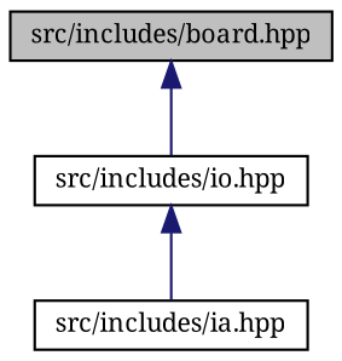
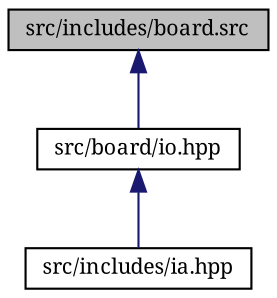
  digraph {
    fontname="Noto Serif"
    node [color=black fillcolor=white fontname="Noto Serif" fontsize=10 shape=record style=filled]
    edge [color=midnightblue dir=back fontname="Noto Serif" fontsize=10 labelfontname=Helvetica labelfontsize=10 style=solid]
-   n1 [fillcolor=grey75 fontcolor=black height=0.2 label="src/includes/board.hpp" width=0.4]
-   n2 [height=0.2 label="src/includes/io.hpp" width=0.4]
+   n1 [fillcolor=grey75 fontcolor=black height=0.2 label="src/includes/board.src" width=0.4]
+   n2 [height=0.2 label="src/board/io.hpp" width=0.4]
    n3 [height=0.2 label="src/includes/ia.hpp" width=0.4]
    n1 -> n2
    n2 -> n3
  }
